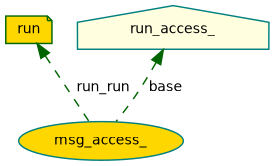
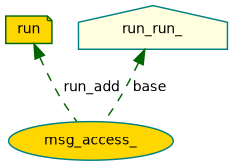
  digraph {
    node [color=teal fillcolor=gold fontname=Helvetica fontsize=10 style=filled]
    edge [color=darkgreen dir=back fontname=Helvetica fontsize=10 labelfontname=Helvetica labelfontsize=10 style=dashed]
    n1 [fontcolor=black height=0.2 label=msg_access_ shape=ellipse width=0.4]
    n2 [color=darkgreen height=0.2 label=run shape=note width=0.4]
-   n3 [fillcolor=lightyellow height=0.2 label=run_access_ shape=house width=0.4]
-   n2 -> n1 [label=" run_run"]
+   n3 [fillcolor=lightyellow height=0.2 label=run_run_ shape=house width=0.4]
+   n2 -> n1 [label=" run_add"]
    n3 -> n1 [label=" base"]
  }
